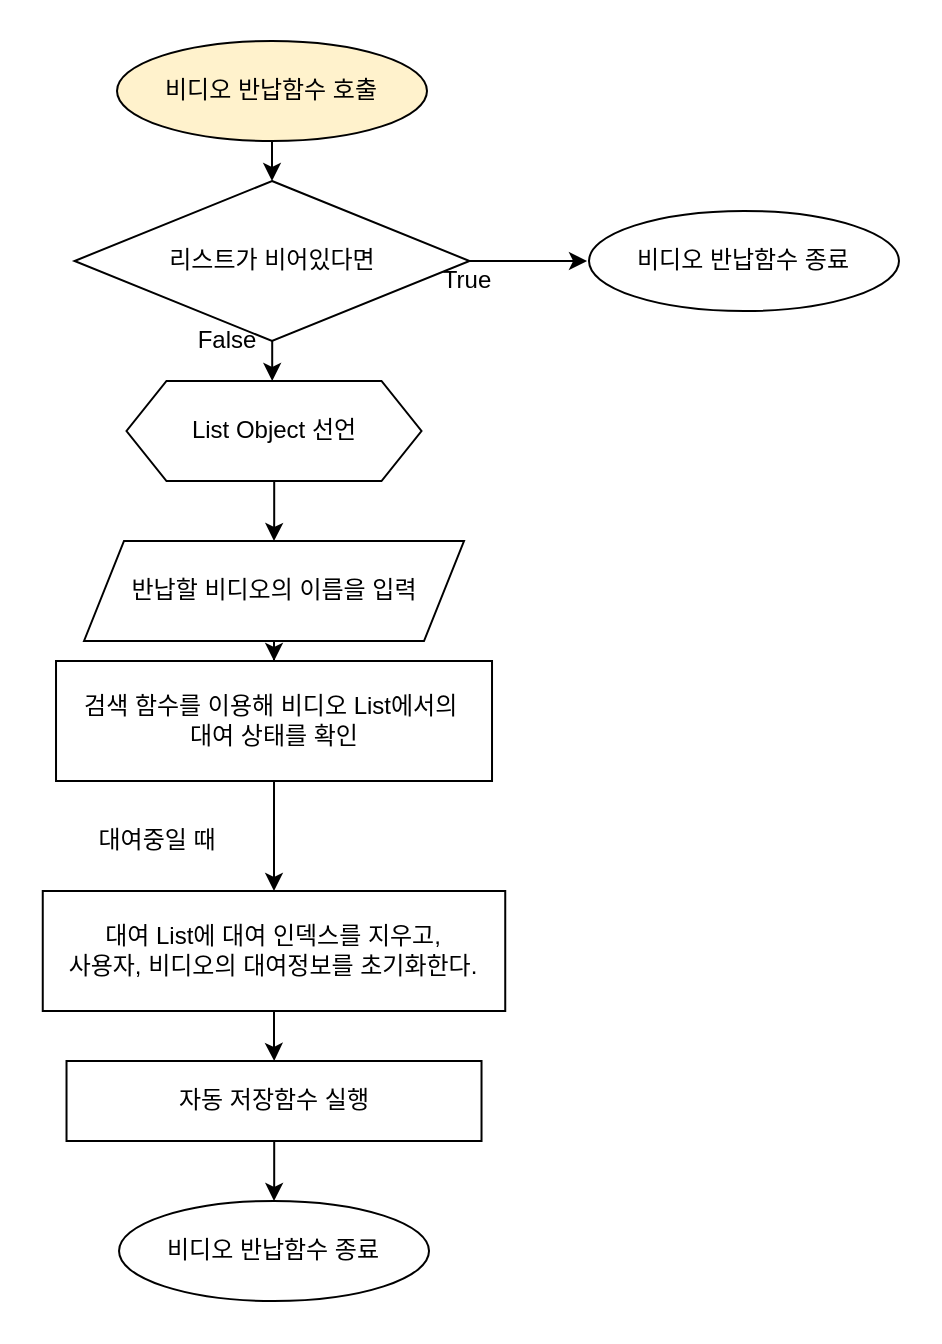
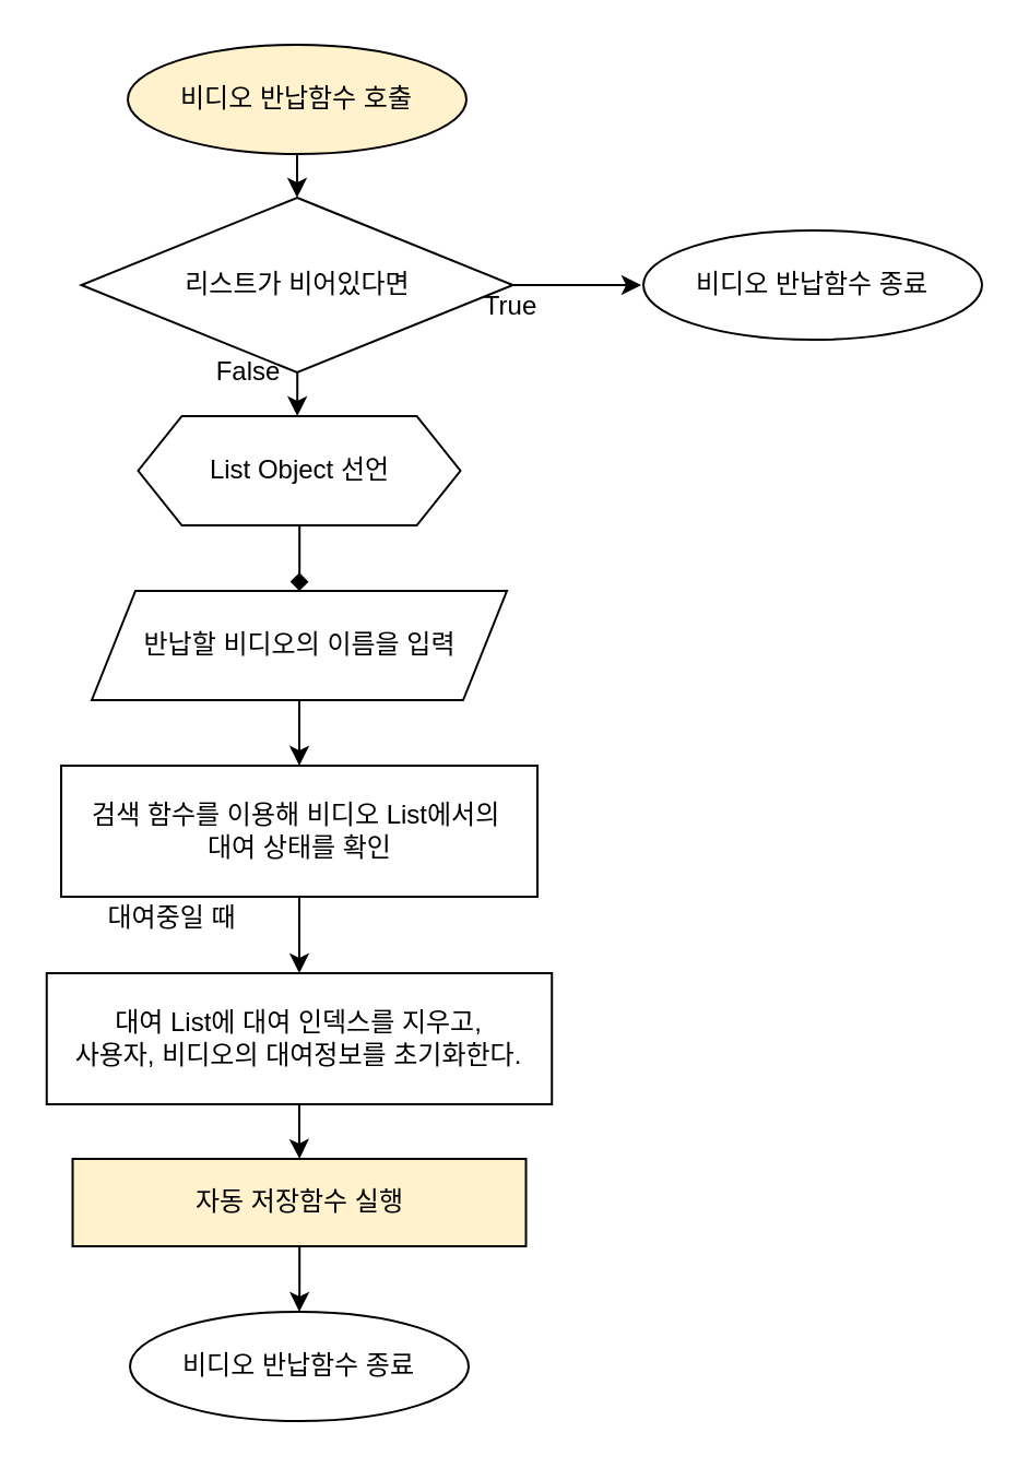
  <mxCell id="0" />
  <mxCell id="1" parent="0" />
  <mxCell id="2" value="" style="edgeStyle=orthogonalEdgeStyle;rounded=0;orthogonalLoop=1;jettySize=auto;html=1;" parent="1" source="3" target="18" edge="1"><mxGeometry relative="1" as="geometry" /></mxCell>
  <mxCell id="3" value="비디오 반납함수 호출" style="ellipse;whiteSpace=wrap;html=1;fillColor=#fff2cc;" parent="1" vertex="1"><mxGeometry x="58" y="20" width="155" height="50" as="geometry" /></mxCell>
  <mxCell id="4" style="edgeStyle=orthogonalEdgeStyle;rounded=0;orthogonalLoop=1;jettySize=auto;html=1;entryX=0.5;entryY=0;entryDx=0;entryDy=0;" parent="1" source="5" target="21" edge="1"><mxGeometry relative="1" as="geometry"><mxPoint x="136.505" y="340" as="targetPoint" /></mxGeometry></mxCell>
  <mxCell id="5" value="반납할 비디오의 이름을 입력" style="shape=parallelogram;perimeter=parallelogramPerimeter;whiteSpace=wrap;html=1;fixedSize=1;" parent="1" vertex="1"><mxGeometry x="41.5" y="270" width="190" height="50" as="geometry" /></mxCell>
- <mxCell id="6" style="edgeStyle=orthogonalEdgeStyle;rounded=0;orthogonalLoop=1;jettySize=auto;html=1;entryX=0.5;entryY=0;entryDx=0;entryDy=0;" parent="1" source="7" target="5" edge="1"><mxGeometry relative="1" as="geometry" /></mxCell>
+ <mxCell id="6" style="edgeStyle=orthogonalEdgeStyle;rounded=0;orthogonalLoop=1;jettySize=auto;html=1;entryX=0.5;entryY=0;entryDx=0;entryDy=0;endArrow=diamond;" parent="1" source="7" target="5" edge="1"><mxGeometry relative="1" as="geometry" /></mxCell>
  <mxCell id="7" value="List Object 선언" style="shape=hexagon;perimeter=hexagonPerimeter2;whiteSpace=wrap;html=1;fixedSize=1;" parent="1" vertex="1"><mxGeometry x="62.75" y="190" width="147.5" height="50" as="geometry" /></mxCell>
  <mxCell id="8" value="" style="edgeStyle=orthogonalEdgeStyle;rounded=0;orthogonalLoop=1;jettySize=auto;html=1;exitX=0.5;exitY=1;exitDx=0;exitDy=0;" parent="1" source="21" edge="1"><mxGeometry relative="1" as="geometry"><mxPoint x="136.5" y="445" as="targetPoint" /><mxPoint x="136.6" y="419.973" as="sourcePoint" /></mxGeometry></mxCell>
  <mxCell id="9" style="edgeStyle=orthogonalEdgeStyle;rounded=0;orthogonalLoop=1;jettySize=auto;html=1;entryX=0.5;entryY=0;entryDx=0;entryDy=0;" parent="1" source="10" target="13" edge="1"><mxGeometry relative="1" as="geometry" /></mxCell>
- <mxCell id="10" value="자동 저장함수 실행" style="rounded=0;whiteSpace=wrap;html=1;" parent="1" vertex="1"><mxGeometry x="32.76" y="530" width="207.5" height="40" as="geometry" /></mxCell>
+ <mxCell id="10" value="자동 저장함수 실행" style="rounded=0;whiteSpace=wrap;html=1;fillColor=#fff2cc;" parent="1" vertex="1"><mxGeometry x="32.76" y="530" width="207.5" height="40" as="geometry" /></mxCell>
  <mxCell id="11" value="" style="edgeStyle=orthogonalEdgeStyle;rounded=0;orthogonalLoop=1;jettySize=auto;html=1;" parent="1" source="12" target="10" edge="1"><mxGeometry relative="1" as="geometry" /></mxCell>
  <mxCell id="12" value="대여 List에 대여 인덱스를 지우고, &lt;br&gt;사용자, 비디오의 대여정보를 초기화한다." style="rounded=0;whiteSpace=wrap;html=1;" parent="1" vertex="1"><mxGeometry x="20.88" y="445" width="231.24" height="60" as="geometry" /></mxCell>
  <mxCell id="13" value="비디오 반납함수 종료" style="ellipse;whiteSpace=wrap;html=1;" parent="1" vertex="1"><mxGeometry x="59.01" y="600" width="155" height="50" as="geometry" /></mxCell>
  <mxCell id="14" value="대여중일 때" style="text;html=1;align=center;verticalAlign=middle;resizable=0;points=[];autosize=1;" parent="1" vertex="1"><mxGeometry x="37.76" y="410" width="80" height="20" as="geometry" /></mxCell>
  <mxCell id="15" value="비디오 반납함수 종료" style="ellipse;whiteSpace=wrap;html=1;" parent="1" vertex="1"><mxGeometry x="294" y="105" width="155" height="50" as="geometry" /></mxCell>
  <mxCell id="16" value="" style="edgeStyle=orthogonalEdgeStyle;rounded=0;orthogonalLoop=1;jettySize=auto;html=1;" parent="1" source="18" edge="1"><mxGeometry relative="1" as="geometry"><mxPoint x="135.61" y="190" as="targetPoint" /></mxGeometry></mxCell>
  <mxCell id="17" value="" style="edgeStyle=orthogonalEdgeStyle;rounded=0;orthogonalLoop=1;jettySize=auto;html=1;" parent="1" source="18" edge="1"><mxGeometry relative="1" as="geometry"><mxPoint x="293.015" y="130" as="targetPoint" /></mxGeometry></mxCell>
  <mxCell id="18" value="리스트가 비어있다면" style="rhombus;whiteSpace=wrap;html=1;" parent="1" vertex="1"><mxGeometry x="36.76" y="90" width="197.51" height="80" as="geometry" /></mxCell>
  <mxCell id="19" value="False" style="text;html=1;align=center;verticalAlign=middle;resizable=0;points=[];autosize=1;" parent="1" vertex="1"><mxGeometry x="93.01" y="160" width="40" height="20" as="geometry" /></mxCell>
  <mxCell id="20" value="True" style="text;html=1;align=center;verticalAlign=middle;resizable=0;points=[];autosize=1;" parent="1" vertex="1"><mxGeometry x="213.02" y="130" width="40" height="20" as="geometry" /></mxCell>
- <mxCell id="21" value="&lt;span&gt;검색 함수를 이용해 비디오 List에서의&amp;nbsp;&lt;/span&gt;&lt;br&gt;&lt;span&gt;대여 상태를 확인&lt;/span&gt;" style="rounded=0;whiteSpace=wrap;html=1;" vertex="1" parent="1"><mxGeometry x="27.51" y="330" width="218" height="60" as="geometry" /></mxCell>
+ <mxCell id="21" value="&lt;span&gt;검색 함수를 이용해 비디오 List에서의&amp;nbsp;&lt;/span&gt;&lt;br&gt;&lt;span&gt;대여 상태를 확인&lt;/span&gt;" style="rounded=0;whiteSpace=wrap;html=1;" vertex="1" parent="1"><mxGeometry x="27.51" y="350" width="218" height="60" as="geometry" /></mxCell>
